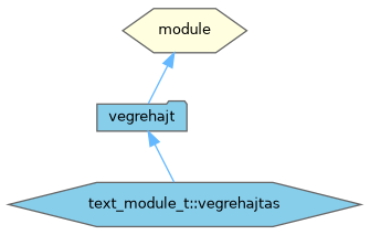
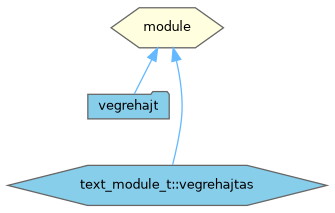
  digraph {
    rankdir=TB
    node [color=grey40 fillcolor=skyblue fontname=Helvetica fontsize=10 shape=hexagon style=filled]
    edge [color=steelblue1 dir=back fontname=Helvetica fontsize=10 labelfontname=Helvetica labelfontsize=10 style=solid]
    n1 [fillcolor=lightyellow height=0.2 label=module width=0.4]
    n2 [height=0.2 label=vegrehajt shape=folder width=0.4]
    n3 [height=0.2 label="text_module_t::vegrehajtas" width=0.4]
    n1 -> n2
-   n2 -> n3
+   n1 -> n3
  }
